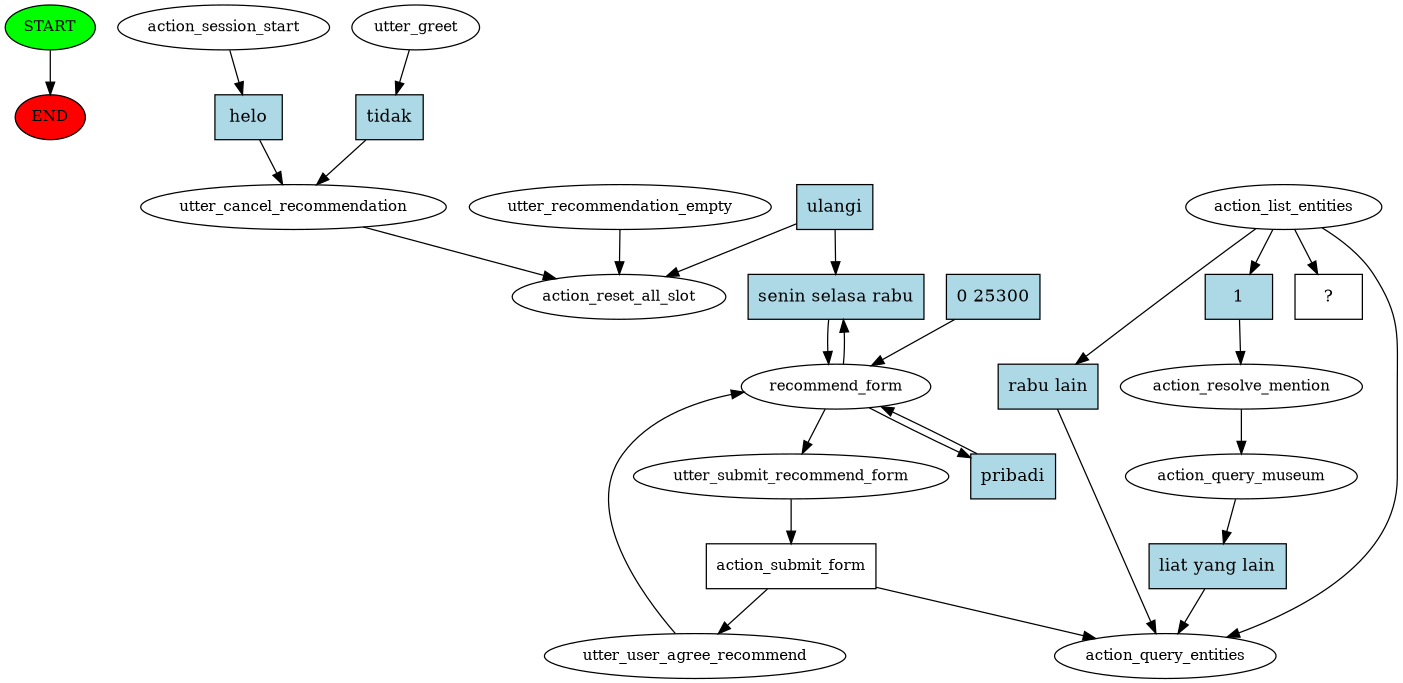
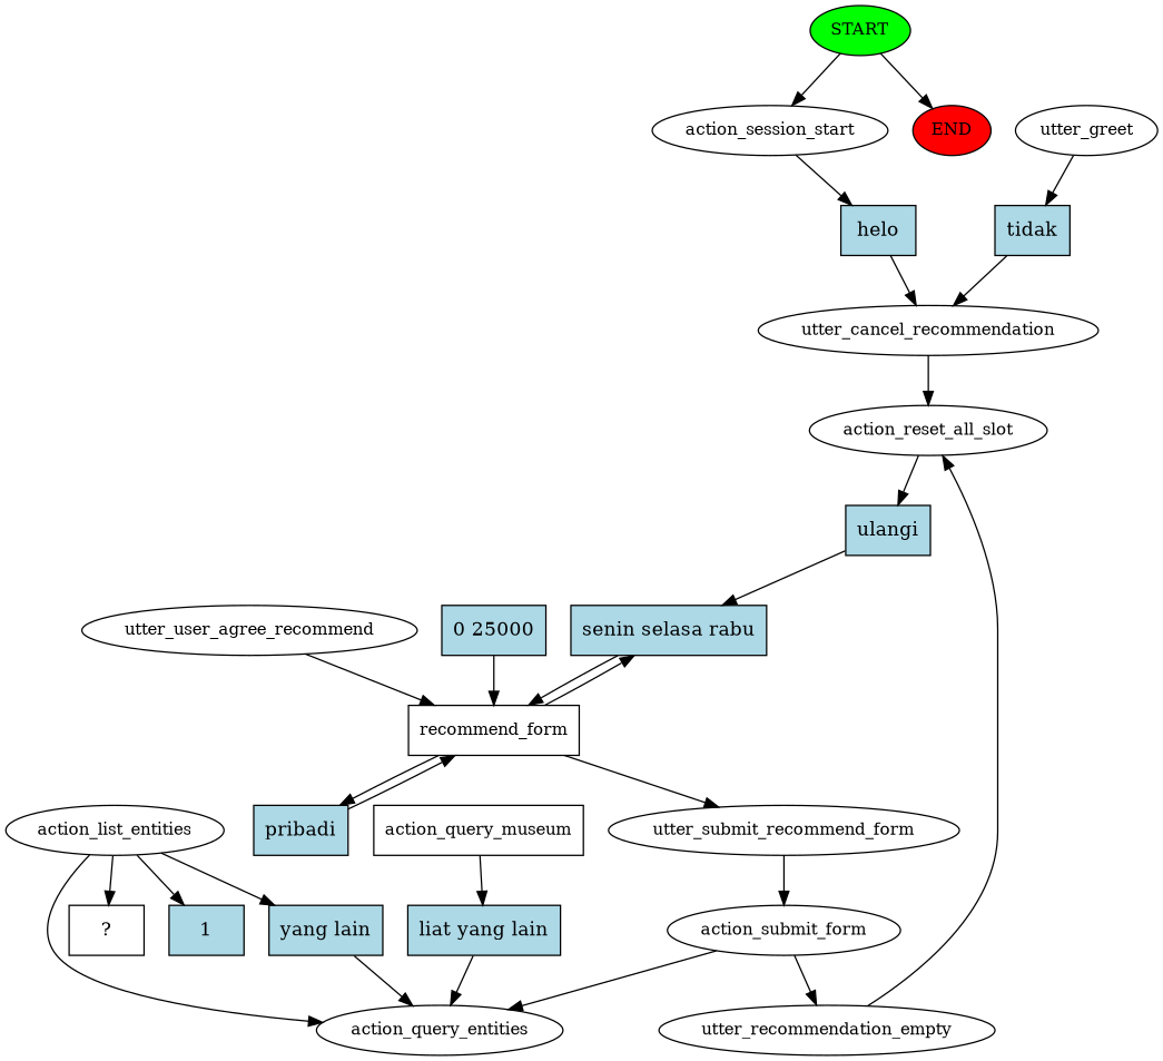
  digraph {
    node [fontsize=12]
    n1 [fillcolor=green label=START style=filled]
    n2 [fillcolor=red label=END style=filled]
    n3 [label=action_session_start]
    n4 [fillcolor=lightblue label=helo shape=rect style=filled fontsize=""]
    n5 [label=utter_cancel_recommendation]
    n6 [label=utter_greet]
    n7 [fillcolor=lightblue label=tidak shape=rect style=filled fontsize=""]
    n8 [label=action_reset_all_slot]
    n9 [fillcolor=lightblue label=ulangi shape=rect style=filled fontsize=""]
    n10 [fillcolor=lightblue label="senin selasa rabu" shape=rect style=filled fontsize=""]
    n11 [label=utter_user_agree_recommend]
-   n12 [label=recommend_form]
+   n12 [label=recommend_form shape=box]
    n13 [label=utter_submit_recommend_form]
    n14 [fillcolor=lightblue label=pribadi shape=rect style=filled fontsize=""]
-   n15 [label=action_submit_form shape=box]
-   n16 [fillcolor=lightblue label="0 25300" shape=rect style=filled fontsize=""]
+   n15 [label=action_submit_form]
+   n16 [fillcolor=lightblue label="0 25000" shape=rect style=filled fontsize=""]
    n17 [label=utter_recommendation_empty]
    n18 [label=action_query_entities]
    n19 [label=action_list_entities]
    n20 [label="  ?  " shape=rect fontsize=""]
-   n21 [fillcolor=lightblue label="rabu lain" shape=rect style=filled fontsize=""]
+   n21 [fillcolor=lightblue label="yang lain" shape=rect style=filled fontsize=""]
    n22 [fillcolor=lightblue label=1 shape=rect style=filled fontsize=""]
-   n23 [label=action_resolve_mention]
-   n24 [label=action_query_museum]
+   n24 [label=action_query_museum shape=box]
    n25 [fillcolor=lightblue label="liat yang lain" shape=rect style=filled fontsize=""]
    n1 -> n2
+   n1 -> n3
    n3 -> n4
    n4 -> n5
    n5 -> n8
    n6 -> n7
    n7 -> n5
-   n9 -> n8
+   n8 -> n9
    n9 -> n10
    n10 -> n12
    n11 -> n12
    n12 -> n10
    n12 -> n13
    n12 -> n14
    n13 -> n15
    n14 -> n12
-   n15 -> n11
+   n15 -> n17
    n15 -> n18
    n16 -> n12
    n17 -> n8
    n19 -> n18
    n19 -> n20
    n19 -> n21
    n19 -> n22
    n21 -> n18
-   n22 -> n23
-   n23 -> n24
    n24 -> n25
    n25 -> n18
  }
